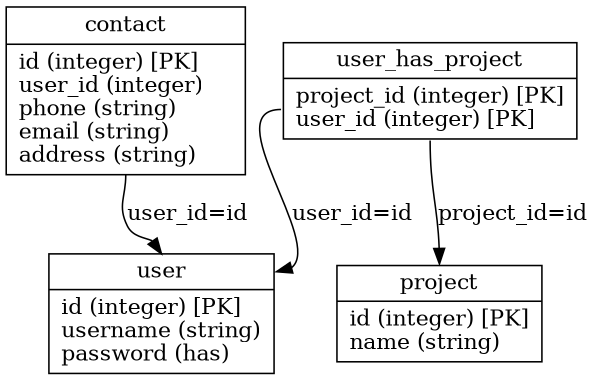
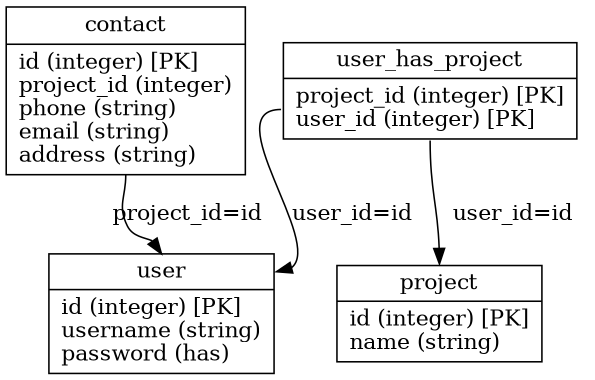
  digraph {
    splines=true
    node [shape=record]
    edge [headport=table labeldistance=2 tailport=cols]
-   n1 [label="{<table>contact|<cols>id (integer) [PK]\luser_id (integer)\lphone (string)\lemail (string)\laddress (string)\l}"]
+   n1 [label="{<table>contact|<cols>id (integer) [PK]\lproject_id (integer)\lphone (string)\lemail (string)\laddress (string)\l}"]
    n2 [label="{<table>user|<cols>id (integer) [PK]\lusername (string)\lpassword (has)\l}"]
    n3 [label="{<table>user_has_project|<cols>project_id (integer) [PK]\luser_id (integer) [PK]\l}"]
    n4 [label="{<table>project|<cols>id (integer) [PK]\lname (string)\l}"]
-   n1 -> n2 [label="user_id=id"]
+   n1 -> n2 [label="project_id=id"]
    n3 -> n2 [label="user_id=id"]
-   n3 -> n4 [label="project_id=id"]
+   n3 -> n4 [label="user_id=id"]
  }
